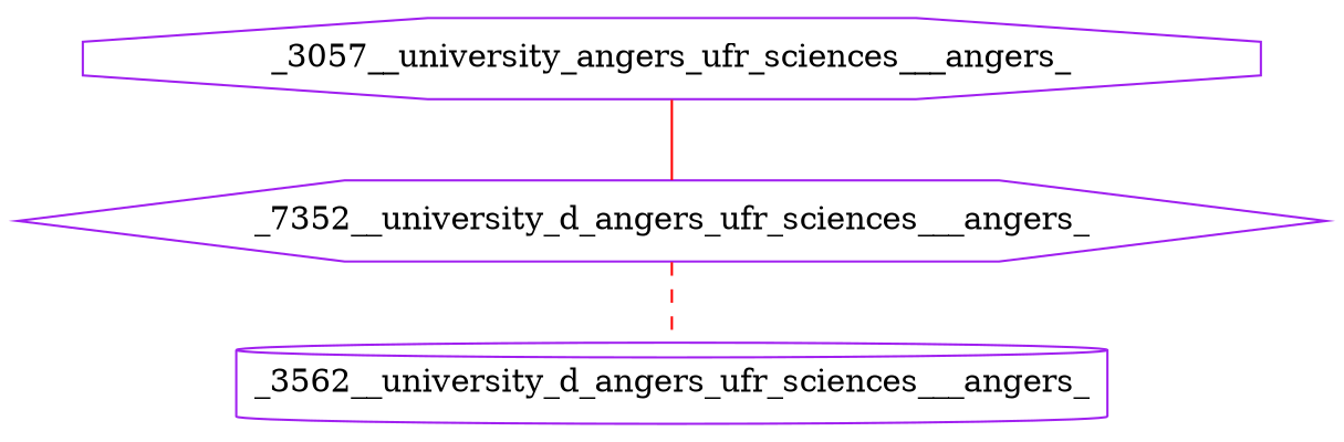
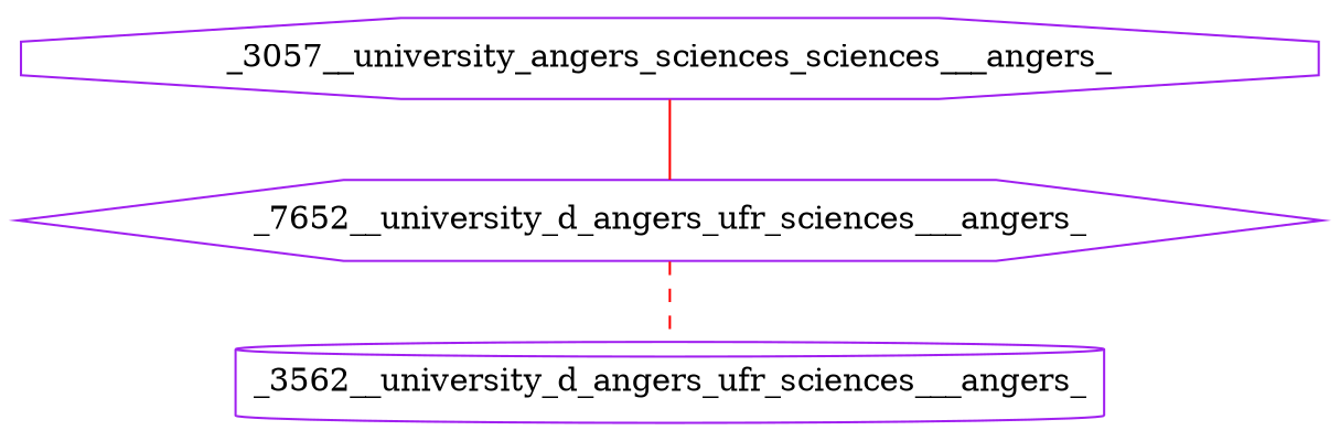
  graph {
    node [color=purple]
    edge [color=red]
-   _3057__university_angers_ufr_sciences___angers_ [shape=octagon]
-   _7652__university_d_angers_ufr_sciences___angers_ [shape=hexagon label=_7352__university_d_angers_ufr_sciences___angers_]
+   _3057__university_angers_ufr_sciences___angers_ [shape=octagon label=_3057__university_angers_sciences_sciences___angers_]
+   _7652__university_d_angers_ufr_sciences___angers_ [shape=hexagon]
    _3562__university_d_angers_ufr_sciences___angers_ [shape=cylinder]
    _3057__university_angers_ufr_sciences___angers_ -- _7652__university_d_angers_ufr_sciences___angers_ [style=solid]
    _7652__university_d_angers_ufr_sciences___angers_ -- _3562__university_d_angers_ufr_sciences___angers_ [style=dashed]
  }
